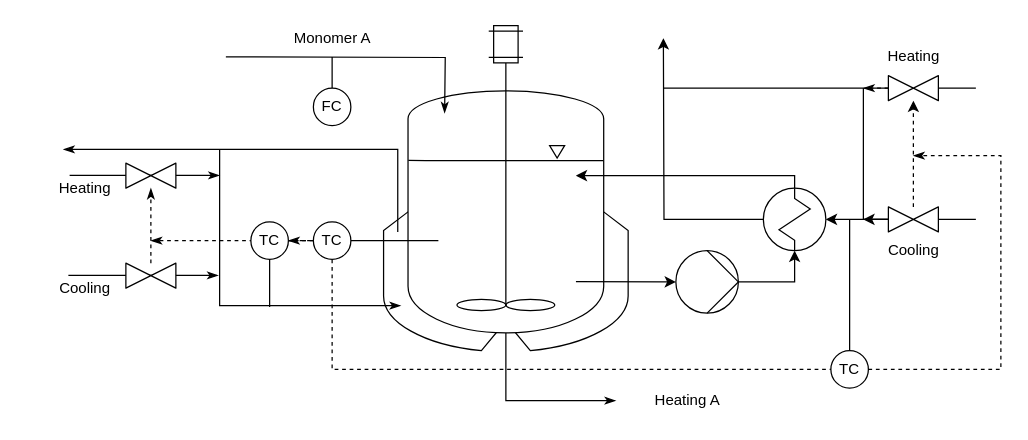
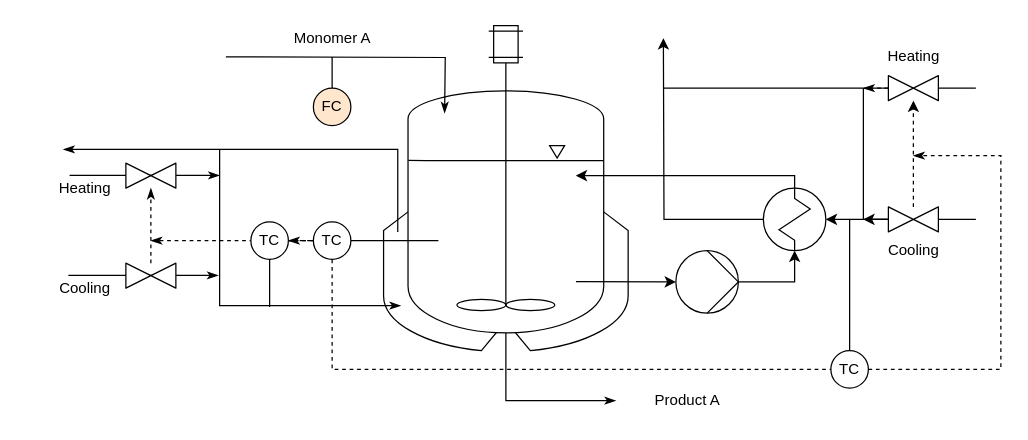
  <mxCell id="0" />
  <mxCell id="1" parent="0" />
  <mxCell id="2" value="" style="endArrow=classicThin;html=1;endFill=1;" edge="1" parent="1"><mxGeometry width="50" height="50" relative="1" as="geometry"><mxPoint x="54" y="219.86" as="sourcePoint" /><mxPoint x="174" y="219.86" as="targetPoint" /></mxGeometry></mxCell>
  <mxCell id="3" value="" style="endArrow=classicThin;html=1;endFill=1;" edge="1" parent="1"><mxGeometry width="50" height="50" relative="1" as="geometry"><mxPoint x="55" y="139.86" as="sourcePoint" /><mxPoint x="175" y="139.86" as="targetPoint" /></mxGeometry></mxCell>
  <mxCell id="4" value="" style="shape=mxgraph.pid.vessels.jacketed_mixing_vessel;html=1;pointerEvents=1;align=center;verticalLabelPosition=bottom;verticalAlign=top;dashed=0;" parent="1" vertex="1"><mxGeometry x="306" y="20" width="196" height="260" as="geometry" /></mxCell>
  <mxCell id="5" value="" style="edgeStyle=orthogonalEdgeStyle;rounded=0;orthogonalLoop=1;jettySize=auto;html=1;entryX=1;entryY=0.5;entryDx=0;entryDy=0;" parent="1" source="7" edge="1"><mxGeometry relative="1" as="geometry"><mxPoint x="460" y="140" as="targetPoint" /><Array as="points"><mxPoint x="635" y="140" /></Array></mxGeometry></mxCell>
  <mxCell id="6" style="edgeStyle=orthogonalEdgeStyle;rounded=0;orthogonalLoop=1;jettySize=auto;html=1;exitX=0.5;exitY=1;exitDx=0;exitDy=0;exitPerimeter=0;" parent="1" source="7" edge="1"><mxGeometry relative="1" as="geometry"><mxPoint x="530" y="30" as="targetPoint" /></mxGeometry></mxCell>
  <mxCell id="7" value="" style="shape=mxgraph.pid.heat_exchangers.shell_and_tube_heat_exchanger_1;html=1;pointerEvents=1;align=center;verticalLabelPosition=bottom;verticalAlign=top;dashed=0;rotation=90;" parent="1" vertex="1"><mxGeometry x="610" y="150" width="50" height="50" as="geometry" /></mxCell>
  <mxCell id="8" style="edgeStyle=orthogonalEdgeStyle;rounded=0;orthogonalLoop=1;jettySize=auto;html=1;exitX=0.5;exitY=0;exitDx=0;exitDy=0;exitPerimeter=0;entryX=1;entryY=0.5;entryDx=0;entryDy=0;entryPerimeter=0;" parent="1" source="9" target="7" edge="1"><mxGeometry relative="1" as="geometry" /></mxCell>
  <mxCell id="9" value="" style="shape=mxgraph.pid.pumps_-_din.hydraulic;html=1;pointerEvents=1;align=center;verticalLabelPosition=bottom;verticalAlign=top;dashed=0;rotation=90;" parent="1" vertex="1"><mxGeometry x="540" y="200" width="50" height="50" as="geometry" /></mxCell>
  <mxCell id="10" value="" style="endArrow=classic;html=1;entryX=0.5;entryY=1;entryDx=0;entryDy=0;entryPerimeter=0;exitX=0.786;exitY=0.788;exitDx=0;exitDy=0;exitPerimeter=0;" parent="1" source="4" target="9" edge="1"><mxGeometry width="50" height="50" relative="1" as="geometry"><mxPoint x="540" y="290" as="sourcePoint" /><mxPoint x="590" y="240" as="targetPoint" /></mxGeometry></mxCell>
  <mxCell id="11" value="" style="ellipse;whiteSpace=wrap;html=1;fillColor=none;strokeColor=none;" parent="1" vertex="1"><mxGeometry x="440" y="110" width="20" height="20" as="geometry" /></mxCell>
  <mxCell id="12" style="edgeStyle=orthogonalEdgeStyle;rounded=0;orthogonalLoop=1;jettySize=auto;html=1;endArrow=none;endFill=0;" parent="1" source="15" edge="1"><mxGeometry relative="1" as="geometry"><mxPoint x="530" y="70" as="targetPoint" /></mxGeometry></mxCell>
  <mxCell id="13" style="edgeStyle=orthogonalEdgeStyle;rounded=0;orthogonalLoop=1;jettySize=auto;html=1;endArrow=none;endFill=0;" parent="1" source="15" edge="1"><mxGeometry relative="1" as="geometry"><mxPoint x="780" y="70" as="targetPoint" /></mxGeometry></mxCell>
  <mxCell id="14" style="edgeStyle=orthogonalEdgeStyle;rounded=0;orthogonalLoop=1;jettySize=auto;html=1;dashed=1;endArrow=classicThin;endFill=1;" edge="1" parent="1" source="15"><mxGeometry relative="1" as="geometry"><mxPoint x="690" y="70" as="targetPoint" /></mxGeometry></mxCell>
  <mxCell id="15" value="" style="verticalLabelPosition=bottom;align=center;html=1;verticalAlign=top;pointerEvents=1;dashed=0;shape=mxgraph.pid2valves.valve;valveType=gate" parent="1" vertex="1"><mxGeometry x="710" y="60" width="40" height="20" as="geometry" /></mxCell>
  <mxCell id="16" style="edgeStyle=orthogonalEdgeStyle;rounded=0;orthogonalLoop=1;jettySize=auto;html=1;entryX=0.5;entryY=0;entryDx=0;entryDy=0;entryPerimeter=0;" parent="1" source="21" target="7" edge="1"><mxGeometry relative="1" as="geometry" /></mxCell>
  <mxCell id="17" style="edgeStyle=orthogonalEdgeStyle;rounded=0;orthogonalLoop=1;jettySize=auto;html=1;endArrow=none;endFill=0;" parent="1" source="21" edge="1"><mxGeometry relative="1" as="geometry"><mxPoint x="690" y="70" as="targetPoint" /></mxGeometry></mxCell>
  <mxCell id="18" style="edgeStyle=orthogonalEdgeStyle;rounded=0;orthogonalLoop=1;jettySize=auto;html=1;endArrow=none;endFill=0;" parent="1" source="21" edge="1"><mxGeometry relative="1" as="geometry"><mxPoint x="780" y="175" as="targetPoint" /></mxGeometry></mxCell>
  <mxCell id="19" style="edgeStyle=orthogonalEdgeStyle;rounded=0;orthogonalLoop=1;jettySize=auto;html=1;endArrow=classic;endFill=1;dashed=1;" parent="1" source="21" target="15" edge="1"><mxGeometry relative="1" as="geometry" /></mxCell>
  <mxCell id="20" style="edgeStyle=orthogonalEdgeStyle;rounded=0;orthogonalLoop=1;jettySize=auto;html=1;" edge="1" parent="1" source="21"><mxGeometry relative="1" as="geometry"><mxPoint x="690" y="175" as="targetPoint" /></mxGeometry></mxCell>
  <mxCell id="21" value="" style="verticalLabelPosition=bottom;align=center;html=1;verticalAlign=top;pointerEvents=1;dashed=0;shape=mxgraph.pid2valves.valve;valveType=gate" parent="1" vertex="1"><mxGeometry x="710" y="165" width="40" height="20" as="geometry" /></mxCell>
  <mxCell id="22" style="edgeStyle=orthogonalEdgeStyle;rounded=0;orthogonalLoop=1;jettySize=auto;html=1;endArrow=none;endFill=0;" parent="1" source="24" edge="1"><mxGeometry relative="1" as="geometry"><mxPoint x="679" y="175" as="targetPoint" /></mxGeometry></mxCell>
  <mxCell id="23" style="edgeStyle=orthogonalEdgeStyle;rounded=0;orthogonalLoop=1;jettySize=auto;html=1;entryX=1;entryY=0.5;entryDx=0;entryDy=0;dashed=1;endArrow=classicThin;endFill=1;" edge="1" parent="1" source="24"><mxGeometry relative="1" as="geometry"><mxPoint x="730" y="124" as="targetPoint" /><Array as="points"><mxPoint x="800" y="295" /><mxPoint x="800" y="124" /></Array></mxGeometry></mxCell>
  <mxCell id="24" value="TC" style="ellipse;whiteSpace=wrap;html=1;" parent="1" vertex="1"><mxGeometry x="664" y="280" width="30" height="30" as="geometry" /></mxCell>
  <mxCell id="25" style="edgeStyle=orthogonalEdgeStyle;rounded=0;orthogonalLoop=1;jettySize=auto;html=1;entryX=0;entryY=0.5;entryDx=0;entryDy=0;endArrow=none;endFill=0;" edge="1" parent="1" source="29"><mxGeometry relative="1" as="geometry"><mxPoint x="350" y="192" as="targetPoint" /></mxGeometry></mxCell>
  <mxCell id="26" style="edgeStyle=orthogonalEdgeStyle;rounded=0;orthogonalLoop=1;jettySize=auto;html=1;endArrow=classicThin;endFill=1;dashed=1;" edge="1" parent="1" source="29"><mxGeometry relative="1" as="geometry"><mxPoint x="120" y="192" as="targetPoint" /></mxGeometry></mxCell>
  <mxCell id="27" style="edgeStyle=orthogonalEdgeStyle;rounded=0;orthogonalLoop=1;jettySize=auto;html=1;entryX=1;entryY=0.5;entryDx=0;entryDy=0;dashed=1;endArrow=classicThin;endFill=1;" edge="1" parent="1" source="29" target="31"><mxGeometry relative="1" as="geometry" /></mxCell>
  <mxCell id="28" style="edgeStyle=orthogonalEdgeStyle;rounded=0;orthogonalLoop=1;jettySize=auto;html=1;entryX=0;entryY=0.5;entryDx=0;entryDy=0;endArrow=none;endFill=0;dashed=1;" edge="1" parent="1" source="29" target="24"><mxGeometry relative="1" as="geometry"><Array as="points"><mxPoint x="265" y="295" /></Array></mxGeometry></mxCell>
  <mxCell id="29" value="TC" style="ellipse;whiteSpace=wrap;html=1;" vertex="1" parent="1"><mxGeometry x="250" y="177" width="30" height="30" as="geometry" /></mxCell>
  <mxCell id="30" style="edgeStyle=orthogonalEdgeStyle;rounded=0;orthogonalLoop=1;jettySize=auto;html=1;endArrow=none;endFill=0;entryX=0.5;entryY=0;entryDx=0;entryDy=0;" edge="1" parent="1"><mxGeometry relative="1" as="geometry"><mxPoint x="215" y="245" as="targetPoint" /><mxPoint x="215" y="207" as="sourcePoint" /></mxGeometry></mxCell>
  <mxCell id="31" value="TC" style="ellipse;whiteSpace=wrap;html=1;" vertex="1" parent="1"><mxGeometry x="200" y="177" width="30" height="30" as="geometry" /></mxCell>
  <mxCell id="32" value="" style="verticalLabelPosition=bottom;align=center;html=1;verticalAlign=top;pointerEvents=1;dashed=0;shape=mxgraph.pid2valves.valve;valveType=gate" vertex="1" parent="1"><mxGeometry x="100" y="130" width="40" height="20" as="geometry" /></mxCell>
  <mxCell id="33" style="edgeStyle=orthogonalEdgeStyle;rounded=0;orthogonalLoop=1;jettySize=auto;html=1;endArrow=classicThin;endFill=1;dashed=1;" edge="1" parent="1" source="34" target="32"><mxGeometry relative="1" as="geometry" /></mxCell>
  <mxCell id="34" value="" style="verticalLabelPosition=bottom;align=center;html=1;verticalAlign=top;pointerEvents=1;dashed=0;shape=mxgraph.pid2valves.valve;valveType=gate" vertex="1" parent="1"><mxGeometry x="100" y="210" width="40" height="20" as="geometry" /></mxCell>
  <mxCell id="35" style="edgeStyle=orthogonalEdgeStyle;rounded=0;orthogonalLoop=1;jettySize=auto;html=1;endArrow=classicThin;endFill=1;exitX=0.5;exitY=0;exitDx=0;exitDy=0;" edge="1" parent="1"><mxGeometry relative="1" as="geometry"><mxPoint x="317.5" y="185" as="sourcePoint" /><mxPoint x="50" y="119" as="targetPoint" /><Array as="points"><mxPoint x="318" y="119" /></Array></mxGeometry></mxCell>
  <mxCell id="36" style="edgeStyle=orthogonalEdgeStyle;rounded=0;orthogonalLoop=1;jettySize=auto;html=1;entryX=0;entryY=0.5;entryDx=0;entryDy=0;endArrow=classicThin;endFill=1;" edge="1" parent="1"><mxGeometry relative="1" as="geometry"><mxPoint x="175" y="119" as="sourcePoint" /><mxPoint x="320" y="244" as="targetPoint" /><Array as="points"><mxPoint x="175" y="244" /></Array></mxGeometry></mxCell>
  <mxCell id="37" style="edgeStyle=orthogonalEdgeStyle;rounded=0;orthogonalLoop=1;jettySize=auto;html=1;entryX=0.5;entryY=0;entryDx=0;entryDy=0;endArrow=classicThin;endFill=1;" edge="1" parent="1"><mxGeometry relative="1" as="geometry"><mxPoint x="180" y="45" as="sourcePoint" /><mxPoint x="355" y="90" as="targetPoint" /></mxGeometry></mxCell>
  <mxCell id="38" style="edgeStyle=orthogonalEdgeStyle;rounded=0;orthogonalLoop=1;jettySize=auto;html=1;endArrow=none;endFill=0;entryX=0.5;entryY=1;entryDx=0;entryDy=0;" edge="1" parent="1" source="39"><mxGeometry relative="1" as="geometry"><mxPoint x="265" y="45" as="targetPoint" /></mxGeometry></mxCell>
- <mxCell id="39" value="FC" style="ellipse;whiteSpace=wrap;html=1;" vertex="1" parent="1"><mxGeometry x="250" y="70" width="30" height="30" as="geometry" /></mxCell>
+ <mxCell id="39" value="FC" style="ellipse;whiteSpace=wrap;html=1;fillColor=#ffe6cc;" vertex="1" parent="1"><mxGeometry x="250" y="70" width="30" height="30" as="geometry" /></mxCell>
  <mxCell id="40" value="Monomer A" style="text;html=1;strokeColor=none;fillColor=none;align=center;verticalAlign=middle;whiteSpace=wrap;rounded=0;" vertex="1" parent="1"><mxGeometry x="217.5" y="20" width="95" height="20" as="geometry" /></mxCell>
  <mxCell id="41" value="Heating" style="text;html=1;strokeColor=none;fillColor=none;align=center;verticalAlign=middle;whiteSpace=wrap;rounded=0;" vertex="1" parent="1"><mxGeometry x="20" y="140" width="95" height="20" as="geometry" /></mxCell>
  <mxCell id="42" value="Cooling" style="text;html=1;strokeColor=none;fillColor=none;align=center;verticalAlign=middle;whiteSpace=wrap;rounded=0;" vertex="1" parent="1"><mxGeometry x="20" y="220" width="95" height="20" as="geometry" /></mxCell>
  <mxCell id="43" style="edgeStyle=orthogonalEdgeStyle;rounded=0;orthogonalLoop=1;jettySize=auto;html=1;entryX=0;entryY=0.5;entryDx=0;entryDy=0;endArrow=classicThin;endFill=1;exitX=0.5;exitY=0.946;exitDx=0;exitDy=0;exitPerimeter=0;" edge="1" parent="1" source="4"><mxGeometry relative="1" as="geometry"><mxPoint x="404" y="270" as="sourcePoint" /><mxPoint x="492" y="320" as="targetPoint" /><Array as="points"><mxPoint x="404" y="320" /></Array></mxGeometry></mxCell>
- <mxCell id="44" value="Heating A" style="text;html=1;strokeColor=none;fillColor=none;align=center;verticalAlign=middle;whiteSpace=wrap;rounded=0;" vertex="1" parent="1"><mxGeometry x="502" y="310" width="95" height="20" as="geometry" /></mxCell>
+ <mxCell id="44" value="Product A" style="text;html=1;strokeColor=none;fillColor=none;align=center;verticalAlign=middle;whiteSpace=wrap;rounded=0;" vertex="1" parent="1"><mxGeometry x="502" y="310" width="95" height="20" as="geometry" /></mxCell>
  <mxCell id="45" value="Heating" style="text;html=1;strokeColor=none;fillColor=none;align=center;verticalAlign=middle;whiteSpace=wrap;rounded=0;" vertex="1" parent="1"><mxGeometry x="682.5" y="35" width="95" height="20" as="geometry" /></mxCell>
  <mxCell id="46" value="Cooling" style="text;html=1;strokeColor=none;fillColor=none;align=center;verticalAlign=middle;whiteSpace=wrap;rounded=0;" vertex="1" parent="1"><mxGeometry x="682.5" y="190" width="95" height="20" as="geometry" /></mxCell>
  <mxCell id="47" value="" style="endArrow=none;html=1;exitX=0.102;exitY=0.503;exitDx=0;exitDy=0;exitPerimeter=0;entryX=0.898;entryY=0.504;entryDx=0;entryDy=0;entryPerimeter=0;" edge="1" parent="1"><mxGeometry width="50" height="50" relative="1" as="geometry"><mxPoint x="325.992" y="127.78" as="sourcePoint" /><mxPoint x="482.008" y="128.04" as="targetPoint" /><Array as="points"><mxPoint x="350" y="128" /><mxPoint x="420" y="128" /></Array></mxGeometry></mxCell>
  <mxCell id="48" value="" style="triangle;whiteSpace=wrap;html=1;rotation=90;" vertex="1" parent="1"><mxGeometry x="440" y="115" width="10" height="12" as="geometry" /></mxCell>
